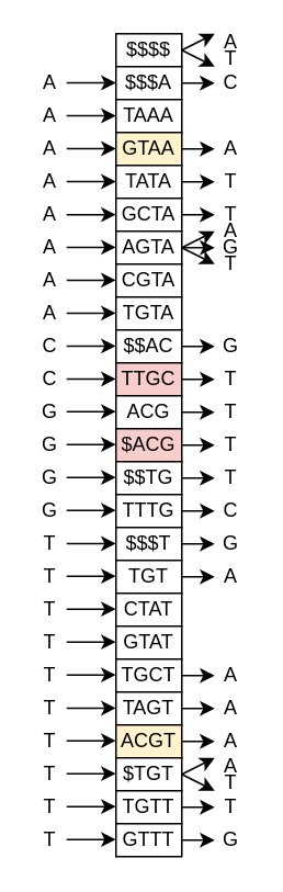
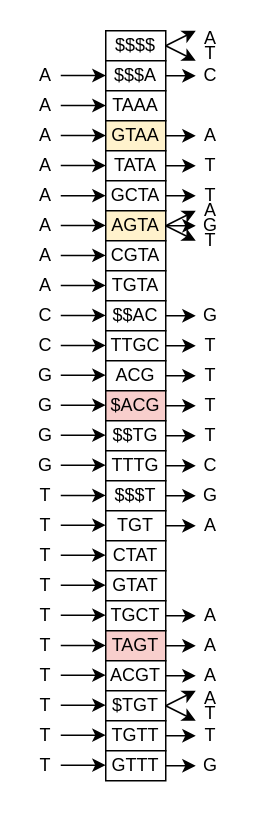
  <mxCell id="0" />
  <mxCell id="1" parent="0" />
  <mxCell id="2" value="$$$$" style="rounded=0;whiteSpace=wrap;html=1;" vertex="1" parent="1"><mxGeometry x="70" y="20" width="40" height="20" as="geometry" /></mxCell>
  <mxCell id="3" style="edgeStyle=orthogonalEdgeStyle;rounded=0;orthogonalLoop=1;jettySize=auto;html=1;" edge="1" parent="1" source="4"><mxGeometry relative="1" as="geometry"><mxPoint x="130" y="50" as="targetPoint" /></mxGeometry></mxCell>
  <mxCell id="4" value="$$$A" style="rounded=0;whiteSpace=wrap;html=1;" vertex="1" parent="1"><mxGeometry x="70" y="40" width="40" height="20" as="geometry" /></mxCell>
  <mxCell id="5" value="TAAA" style="rounded=0;whiteSpace=wrap;html=1;" vertex="1" parent="1"><mxGeometry x="70" y="60" width="40" height="20" as="geometry" /></mxCell>
  <mxCell id="6" style="edgeStyle=orthogonalEdgeStyle;rounded=0;orthogonalLoop=1;jettySize=auto;html=1;" edge="1" parent="1" source="7"><mxGeometry relative="1" as="geometry"><mxPoint x="130" y="90" as="targetPoint" /></mxGeometry></mxCell>
  <mxCell id="7" value="GTAA" style="rounded=0;whiteSpace=wrap;html=1;fillColor=#fff2cc;" vertex="1" parent="1"><mxGeometry x="70" y="80" width="40" height="20" as="geometry" /></mxCell>
  <mxCell id="8" style="edgeStyle=orthogonalEdgeStyle;rounded=0;orthogonalLoop=1;jettySize=auto;html=1;" edge="1" parent="1" source="9"><mxGeometry relative="1" as="geometry"><mxPoint x="130" y="110" as="targetPoint" /></mxGeometry></mxCell>
  <mxCell id="9" value="TATA" style="rounded=0;whiteSpace=wrap;html=1;" vertex="1" parent="1"><mxGeometry x="70" y="100" width="40" height="20" as="geometry" /></mxCell>
  <mxCell id="10" style="edgeStyle=orthogonalEdgeStyle;rounded=0;orthogonalLoop=1;jettySize=auto;html=1;" edge="1" parent="1" source="11"><mxGeometry relative="1" as="geometry"><mxPoint x="130" y="130" as="targetPoint" /></mxGeometry></mxCell>
  <mxCell id="11" value="GCTA" style="rounded=0;whiteSpace=wrap;html=1;" vertex="1" parent="1"><mxGeometry x="70" y="120" width="40" height="20" as="geometry" /></mxCell>
- <mxCell id="12" value="AGTA" style="rounded=0;whiteSpace=wrap;html=1;" vertex="1" parent="1"><mxGeometry x="70" y="140" width="40" height="20" as="geometry" /></mxCell>
+ <mxCell id="12" value="AGTA" style="rounded=0;whiteSpace=wrap;html=1;fillColor=#fff2cc;" vertex="1" parent="1"><mxGeometry x="70" y="140" width="40" height="20" as="geometry" /></mxCell>
  <mxCell id="13" value="CGTA" style="rounded=0;whiteSpace=wrap;html=1;" vertex="1" parent="1"><mxGeometry x="70" y="160" width="40" height="20" as="geometry" /></mxCell>
  <mxCell id="14" value="TGTA" style="rounded=0;whiteSpace=wrap;html=1;" vertex="1" parent="1"><mxGeometry x="70" y="180" width="40" height="20" as="geometry" /></mxCell>
  <mxCell id="15" style="edgeStyle=orthogonalEdgeStyle;rounded=0;orthogonalLoop=1;jettySize=auto;html=1;" edge="1" parent="1" source="16"><mxGeometry relative="1" as="geometry"><mxPoint x="130" y="210" as="targetPoint" /></mxGeometry></mxCell>
  <mxCell id="16" value="$$AC" style="rounded=0;whiteSpace=wrap;html=1;" vertex="1" parent="1"><mxGeometry x="70" y="200" width="40" height="20" as="geometry" /></mxCell>
  <mxCell id="17" style="edgeStyle=orthogonalEdgeStyle;rounded=0;orthogonalLoop=1;jettySize=auto;html=1;" edge="1" parent="1" source="18"><mxGeometry relative="1" as="geometry"><mxPoint x="130" y="230" as="targetPoint" /></mxGeometry></mxCell>
- <mxCell id="18" value="TTGC" style="rounded=0;whiteSpace=wrap;html=1;fillColor=#f8cecc;" vertex="1" parent="1"><mxGeometry x="70" y="220" width="40" height="20" as="geometry" /></mxCell>
+ <mxCell id="18" value="TTGC" style="rounded=0;whiteSpace=wrap;html=1;" vertex="1" parent="1"><mxGeometry x="70" y="220" width="40" height="20" as="geometry" /></mxCell>
  <mxCell id="19" style="edgeStyle=orthogonalEdgeStyle;rounded=0;orthogonalLoop=1;jettySize=auto;html=1;" edge="1" parent="1" source="20"><mxGeometry relative="1" as="geometry"><mxPoint x="130" y="250" as="targetPoint" /></mxGeometry></mxCell>
  <mxCell id="20" value="ACG" style="rounded=0;whiteSpace=wrap;html=1;" vertex="1" parent="1"><mxGeometry x="70" y="240" width="40" height="20" as="geometry" /></mxCell>
  <mxCell id="21" style="edgeStyle=orthogonalEdgeStyle;rounded=0;orthogonalLoop=1;jettySize=auto;html=1;" edge="1" parent="1" source="22"><mxGeometry relative="1" as="geometry"><mxPoint x="130" y="270" as="targetPoint" /></mxGeometry></mxCell>
  <mxCell id="22" value="$ACG" style="rounded=0;whiteSpace=wrap;html=1;fillColor=#f8cecc;" vertex="1" parent="1"><mxGeometry x="70" y="260" width="40" height="20" as="geometry" /></mxCell>
  <mxCell id="23" style="edgeStyle=orthogonalEdgeStyle;rounded=0;orthogonalLoop=1;jettySize=auto;html=1;" edge="1" parent="1" source="24"><mxGeometry relative="1" as="geometry"><mxPoint x="130" y="290" as="targetPoint" /></mxGeometry></mxCell>
  <mxCell id="24" value="$$TG" style="rounded=0;whiteSpace=wrap;html=1;" vertex="1" parent="1"><mxGeometry x="70" y="280" width="40" height="20" as="geometry" /></mxCell>
  <mxCell id="25" style="edgeStyle=orthogonalEdgeStyle;rounded=0;orthogonalLoop=1;jettySize=auto;html=1;" edge="1" parent="1" source="26"><mxGeometry relative="1" as="geometry"><mxPoint x="130" y="310" as="targetPoint" /></mxGeometry></mxCell>
  <mxCell id="26" value="TTTG" style="rounded=0;whiteSpace=wrap;html=1;" vertex="1" parent="1"><mxGeometry x="70" y="300" width="40" height="20" as="geometry" /></mxCell>
  <mxCell id="27" style="edgeStyle=orthogonalEdgeStyle;rounded=0;orthogonalLoop=1;jettySize=auto;html=1;" edge="1" parent="1" source="28"><mxGeometry relative="1" as="geometry"><mxPoint x="130" y="330" as="targetPoint" /></mxGeometry></mxCell>
  <mxCell id="28" value="$$$T" style="rounded=0;whiteSpace=wrap;html=1;" vertex="1" parent="1"><mxGeometry x="70" y="320" width="40" height="20" as="geometry" /></mxCell>
  <mxCell id="29" style="edgeStyle=orthogonalEdgeStyle;rounded=0;orthogonalLoop=1;jettySize=auto;html=1;" edge="1" parent="1" source="30"><mxGeometry relative="1" as="geometry"><mxPoint x="130" y="350" as="targetPoint" /></mxGeometry></mxCell>
  <mxCell id="30" value="TGT" style="rounded=0;whiteSpace=wrap;html=1;" vertex="1" parent="1"><mxGeometry x="70" y="340" width="40" height="20" as="geometry" /></mxCell>
  <mxCell id="31" value="CTAT" style="rounded=0;whiteSpace=wrap;html=1;" vertex="1" parent="1"><mxGeometry x="70" y="360" width="40" height="20" as="geometry" /></mxCell>
  <mxCell id="32" value="GTAT" style="rounded=0;whiteSpace=wrap;html=1;" vertex="1" parent="1"><mxGeometry x="70" y="380" width="40" height="20" as="geometry" /></mxCell>
  <mxCell id="33" style="edgeStyle=orthogonalEdgeStyle;rounded=0;orthogonalLoop=1;jettySize=auto;html=1;" edge="1" parent="1" source="34"><mxGeometry relative="1" as="geometry"><mxPoint x="130" y="410" as="targetPoint" /></mxGeometry></mxCell>
  <mxCell id="34" value="TGCT" style="rounded=0;whiteSpace=wrap;html=1;" vertex="1" parent="1"><mxGeometry x="70" y="400" width="40" height="20" as="geometry" /></mxCell>
  <mxCell id="35" style="edgeStyle=orthogonalEdgeStyle;rounded=0;orthogonalLoop=1;jettySize=auto;html=1;" edge="1" parent="1" source="36"><mxGeometry relative="1" as="geometry"><mxPoint x="130" y="430" as="targetPoint" /></mxGeometry></mxCell>
- <mxCell id="36" value="TAGT" style="rounded=0;whiteSpace=wrap;html=1;" vertex="1" parent="1"><mxGeometry x="70" y="420" width="40" height="20" as="geometry" /></mxCell>
+ <mxCell id="36" value="TAGT" style="rounded=0;whiteSpace=wrap;html=1;fillColor=#f8cecc;" vertex="1" parent="1"><mxGeometry x="70" y="420" width="40" height="20" as="geometry" /></mxCell>
  <mxCell id="37" style="edgeStyle=orthogonalEdgeStyle;rounded=0;orthogonalLoop=1;jettySize=auto;html=1;" edge="1" parent="1" source="38"><mxGeometry relative="1" as="geometry"><mxPoint x="130" y="450" as="targetPoint" /></mxGeometry></mxCell>
- <mxCell id="38" value="ACGT" style="rounded=0;whiteSpace=wrap;html=1;fillColor=#fff2cc;" vertex="1" parent="1"><mxGeometry x="70" y="440" width="40" height="20" as="geometry" /></mxCell>
+ <mxCell id="38" value="ACGT" style="rounded=0;whiteSpace=wrap;html=1;" vertex="1" parent="1"><mxGeometry x="70" y="440" width="40" height="20" as="geometry" /></mxCell>
  <mxCell id="39" value="$TGT" style="rounded=0;whiteSpace=wrap;html=1;" vertex="1" parent="1"><mxGeometry x="70" y="460" width="40" height="20" as="geometry" /></mxCell>
  <mxCell id="40" style="edgeStyle=orthogonalEdgeStyle;rounded=0;orthogonalLoop=1;jettySize=auto;html=1;" edge="1" parent="1" source="41"><mxGeometry relative="1" as="geometry"><mxPoint x="130" y="490" as="targetPoint" /></mxGeometry></mxCell>
  <mxCell id="41" value="TGTT" style="rounded=0;whiteSpace=wrap;html=1;" vertex="1" parent="1"><mxGeometry x="70" y="480" width="40" height="20" as="geometry" /></mxCell>
  <mxCell id="42" style="edgeStyle=orthogonalEdgeStyle;rounded=0;orthogonalLoop=1;jettySize=auto;html=1;" edge="1" parent="1" source="43"><mxGeometry relative="1" as="geometry"><mxPoint x="130" y="510" as="targetPoint" /></mxGeometry></mxCell>
  <mxCell id="43" value="GTTT" style="rounded=0;whiteSpace=wrap;html=1;" vertex="1" parent="1"><mxGeometry x="70" y="500" width="40" height="20" as="geometry" /></mxCell>
  <mxCell id="44" value="" style="endArrow=classic;html=1;rounded=0;" edge="1" parent="1"><mxGeometry width="50" height="50" relative="1" as="geometry"><mxPoint x="40" y="49.83" as="sourcePoint" /><mxPoint x="70" y="49.83" as="targetPoint" /></mxGeometry></mxCell>
  <mxCell id="45" value="" style="endArrow=classic;html=1;rounded=0;" edge="1" parent="1"><mxGeometry width="50" height="50" relative="1" as="geometry"><mxPoint x="40" y="69.83" as="sourcePoint" /><mxPoint x="70" y="69.83" as="targetPoint" /></mxGeometry></mxCell>
  <mxCell id="46" value="" style="endArrow=classic;html=1;rounded=0;" edge="1" parent="1"><mxGeometry width="50" height="50" relative="1" as="geometry"><mxPoint x="40" y="89.83" as="sourcePoint" /><mxPoint x="70" y="89.83" as="targetPoint" /></mxGeometry></mxCell>
  <mxCell id="47" value="" style="endArrow=classic;html=1;rounded=0;" edge="1" parent="1"><mxGeometry width="50" height="50" relative="1" as="geometry"><mxPoint x="40" y="109.83" as="sourcePoint" /><mxPoint x="70" y="109.83" as="targetPoint" /></mxGeometry></mxCell>
  <mxCell id="48" value="" style="endArrow=classic;html=1;rounded=0;" edge="1" parent="1"><mxGeometry width="50" height="50" relative="1" as="geometry"><mxPoint x="40" y="129.92" as="sourcePoint" /><mxPoint x="70" y="129.92" as="targetPoint" /></mxGeometry></mxCell>
  <mxCell id="49" value="" style="endArrow=classic;html=1;rounded=0;" edge="1" parent="1"><mxGeometry width="50" height="50" relative="1" as="geometry"><mxPoint x="40" y="149.75" as="sourcePoint" /><mxPoint x="70" y="149.75" as="targetPoint" /></mxGeometry></mxCell>
  <mxCell id="50" value="" style="endArrow=classic;html=1;rounded=0;" edge="1" parent="1"><mxGeometry width="50" height="50" relative="1" as="geometry"><mxPoint x="40" y="169.75" as="sourcePoint" /><mxPoint x="70" y="169.75" as="targetPoint" /></mxGeometry></mxCell>
  <mxCell id="51" value="" style="endArrow=classic;html=1;rounded=0;" edge="1" parent="1"><mxGeometry width="50" height="50" relative="1" as="geometry"><mxPoint x="40" y="189.75" as="sourcePoint" /><mxPoint x="70" y="189.75" as="targetPoint" /></mxGeometry></mxCell>
  <mxCell id="52" value="" style="endArrow=classic;html=1;rounded=0;" edge="1" parent="1"><mxGeometry width="50" height="50" relative="1" as="geometry"><mxPoint x="40" y="209.75" as="sourcePoint" /><mxPoint x="70" y="209.75" as="targetPoint" /></mxGeometry></mxCell>
  <mxCell id="53" value="" style="endArrow=classic;html=1;rounded=0;" edge="1" parent="1"><mxGeometry width="50" height="50" relative="1" as="geometry"><mxPoint x="40" y="229.8" as="sourcePoint" /><mxPoint x="70" y="229.8" as="targetPoint" /></mxGeometry></mxCell>
  <mxCell id="54" value="" style="endArrow=classic;html=1;rounded=0;" edge="1" parent="1"><mxGeometry width="50" height="50" relative="1" as="geometry"><mxPoint x="40" y="249.63" as="sourcePoint" /><mxPoint x="70" y="249.63" as="targetPoint" /></mxGeometry></mxCell>
  <mxCell id="55" value="" style="endArrow=classic;html=1;rounded=0;" edge="1" parent="1"><mxGeometry width="50" height="50" relative="1" as="geometry"><mxPoint x="40" y="269.63" as="sourcePoint" /><mxPoint x="70" y="269.63" as="targetPoint" /></mxGeometry></mxCell>
  <mxCell id="56" value="" style="endArrow=classic;html=1;rounded=0;" edge="1" parent="1"><mxGeometry width="50" height="50" relative="1" as="geometry"><mxPoint x="40" y="289.63" as="sourcePoint" /><mxPoint x="70" y="289.63" as="targetPoint" /></mxGeometry></mxCell>
  <mxCell id="57" value="" style="endArrow=classic;html=1;rounded=0;" edge="1" parent="1"><mxGeometry width="50" height="50" relative="1" as="geometry"><mxPoint x="40" y="309.63" as="sourcePoint" /><mxPoint x="70" y="309.63" as="targetPoint" /></mxGeometry></mxCell>
  <mxCell id="58" value="" style="endArrow=classic;html=1;rounded=0;" edge="1" parent="1"><mxGeometry width="50" height="50" relative="1" as="geometry"><mxPoint x="40" y="329.8" as="sourcePoint" /><mxPoint x="70" y="329.8" as="targetPoint" /></mxGeometry></mxCell>
  <mxCell id="59" value="" style="endArrow=classic;html=1;rounded=0;" edge="1" parent="1"><mxGeometry width="50" height="50" relative="1" as="geometry"><mxPoint x="40" y="349.63" as="sourcePoint" /><mxPoint x="70" y="349.63" as="targetPoint" /></mxGeometry></mxCell>
  <mxCell id="60" value="" style="endArrow=classic;html=1;rounded=0;" edge="1" parent="1"><mxGeometry width="50" height="50" relative="1" as="geometry"><mxPoint x="40" y="369.63" as="sourcePoint" /><mxPoint x="70" y="369.63" as="targetPoint" /></mxGeometry></mxCell>
  <mxCell id="61" value="" style="endArrow=classic;html=1;rounded=0;" edge="1" parent="1"><mxGeometry width="50" height="50" relative="1" as="geometry"><mxPoint x="40" y="389.63" as="sourcePoint" /><mxPoint x="70" y="389.63" as="targetPoint" /></mxGeometry></mxCell>
  <mxCell id="62" value="" style="endArrow=classic;html=1;rounded=0;" edge="1" parent="1"><mxGeometry width="50" height="50" relative="1" as="geometry"><mxPoint x="40" y="409.63" as="sourcePoint" /><mxPoint x="70" y="409.63" as="targetPoint" /></mxGeometry></mxCell>
  <mxCell id="63" value="" style="endArrow=classic;html=1;rounded=0;" edge="1" parent="1"><mxGeometry width="50" height="50" relative="1" as="geometry"><mxPoint x="40" y="429.8" as="sourcePoint" /><mxPoint x="70" y="429.8" as="targetPoint" /></mxGeometry></mxCell>
  <mxCell id="64" value="" style="endArrow=classic;html=1;rounded=0;" edge="1" parent="1"><mxGeometry width="50" height="50" relative="1" as="geometry"><mxPoint x="40" y="449.63" as="sourcePoint" /><mxPoint x="70" y="449.63" as="targetPoint" /></mxGeometry></mxCell>
  <mxCell id="65" value="" style="endArrow=classic;html=1;rounded=0;" edge="1" parent="1"><mxGeometry width="50" height="50" relative="1" as="geometry"><mxPoint x="40" y="469.63" as="sourcePoint" /><mxPoint x="70" y="469.63" as="targetPoint" /></mxGeometry></mxCell>
  <mxCell id="66" value="" style="endArrow=classic;html=1;rounded=0;" edge="1" parent="1"><mxGeometry width="50" height="50" relative="1" as="geometry"><mxPoint x="40" y="489.63" as="sourcePoint" /><mxPoint x="70" y="489.63" as="targetPoint" /></mxGeometry></mxCell>
  <mxCell id="67" value="" style="endArrow=classic;html=1;rounded=0;" edge="1" parent="1"><mxGeometry width="50" height="50" relative="1" as="geometry"><mxPoint x="40" y="509.63" as="sourcePoint" /><mxPoint x="70" y="509.63" as="targetPoint" /></mxGeometry></mxCell>
  <mxCell id="68" value="" style="endArrow=classic;html=1;rounded=0;" edge="1" parent="1"><mxGeometry width="50" height="50" relative="1" as="geometry"><mxPoint x="110" y="30" as="sourcePoint" /><mxPoint x="130" y="20" as="targetPoint" /></mxGeometry></mxCell>
  <mxCell id="69" value="" style="endArrow=classic;html=1;rounded=0;" edge="1" parent="1"><mxGeometry width="50" height="50" relative="1" as="geometry"><mxPoint x="110" y="30" as="sourcePoint" /><mxPoint x="130" y="40" as="targetPoint" /></mxGeometry></mxCell>
  <mxCell id="70" value="" style="endArrow=classic;html=1;rounded=0;" edge="1" parent="1"><mxGeometry width="50" height="50" relative="1" as="geometry"><mxPoint x="110" y="150" as="sourcePoint" /><mxPoint x="130" y="140" as="targetPoint" /></mxGeometry></mxCell>
  <mxCell id="71" value="" style="endArrow=classic;html=1;rounded=0;exitX=1;exitY=0.5;exitDx=0;exitDy=0;" edge="1" parent="1" source="12"><mxGeometry width="50" height="50" relative="1" as="geometry"><mxPoint x="140" y="210" as="sourcePoint" /><mxPoint x="130" y="150" as="targetPoint" /></mxGeometry></mxCell>
  <mxCell id="72" value="" style="endArrow=classic;html=1;rounded=0;" edge="1" parent="1"><mxGeometry width="50" height="50" relative="1" as="geometry"><mxPoint x="110" y="150" as="sourcePoint" /><mxPoint x="130" y="160" as="targetPoint" /></mxGeometry></mxCell>
  <mxCell id="73" value="" style="endArrow=classic;html=1;rounded=0;" edge="1" parent="1"><mxGeometry width="50" height="50" relative="1" as="geometry"><mxPoint x="110" y="470" as="sourcePoint" /><mxPoint x="130" y="460" as="targetPoint" /></mxGeometry></mxCell>
  <mxCell id="74" value="" style="endArrow=classic;html=1;rounded=0;exitX=1;exitY=0.5;exitDx=0;exitDy=0;" edge="1" parent="1" source="39"><mxGeometry width="50" height="50" relative="1" as="geometry"><mxPoint x="130" y="475" as="sourcePoint" /><mxPoint x="130" y="480" as="targetPoint" /></mxGeometry></mxCell>
  <mxCell id="75" value="A" style="text;html=1;align=center;verticalAlign=middle;whiteSpace=wrap;rounded=0;" vertex="1" parent="1"><mxGeometry x="130" y="20" width="20" height="10" as="geometry" /></mxCell>
  <mxCell id="76" value="T" style="text;html=1;align=center;verticalAlign=middle;whiteSpace=wrap;rounded=0;" vertex="1" parent="1"><mxGeometry x="130" y="30" width="20" height="10" as="geometry" /></mxCell>
  <mxCell id="77" value="C" style="text;html=1;align=center;verticalAlign=middle;whiteSpace=wrap;rounded=0;" vertex="1" parent="1"><mxGeometry x="130" y="45" width="20" height="10" as="geometry" /></mxCell>
  <mxCell id="78" value="A" style="text;html=1;align=center;verticalAlign=middle;whiteSpace=wrap;rounded=0;" vertex="1" parent="1"><mxGeometry x="130" y="85" width="20" height="10" as="geometry" /></mxCell>
  <mxCell id="79" value="T" style="text;html=1;align=center;verticalAlign=middle;whiteSpace=wrap;rounded=0;" vertex="1" parent="1"><mxGeometry x="130" y="105" width="20" height="10" as="geometry" /></mxCell>
  <mxCell id="80" value="T" style="text;html=1;align=center;verticalAlign=middle;whiteSpace=wrap;rounded=0;" vertex="1" parent="1"><mxGeometry x="130" y="125" width="20" height="10" as="geometry" /></mxCell>
  <mxCell id="81" value="A" style="text;html=1;align=center;verticalAlign=middle;whiteSpace=wrap;rounded=0;" vertex="1" parent="1"><mxGeometry x="130" y="135" width="20" height="10" as="geometry" /></mxCell>
  <mxCell id="82" value="G" style="text;html=1;align=center;verticalAlign=middle;whiteSpace=wrap;rounded=0;" vertex="1" parent="1"><mxGeometry x="130" y="145" width="20" height="10" as="geometry" /></mxCell>
  <mxCell id="83" value="T" style="text;html=1;align=center;verticalAlign=middle;whiteSpace=wrap;rounded=0;" vertex="1" parent="1"><mxGeometry x="130" y="155" width="20" height="10" as="geometry" /></mxCell>
  <mxCell id="84" value="G" style="text;html=1;align=center;verticalAlign=middle;whiteSpace=wrap;rounded=0;" vertex="1" parent="1"><mxGeometry x="130" y="205" width="20" height="10" as="geometry" /></mxCell>
  <mxCell id="85" value="T" style="text;html=1;align=center;verticalAlign=middle;whiteSpace=wrap;rounded=0;" vertex="1" parent="1"><mxGeometry x="130" y="225" width="20" height="10" as="geometry" /></mxCell>
  <mxCell id="86" value="T" style="text;html=1;align=center;verticalAlign=middle;whiteSpace=wrap;rounded=0;" vertex="1" parent="1"><mxGeometry x="130" y="245" width="20" height="10" as="geometry" /></mxCell>
  <mxCell id="87" value="T" style="text;html=1;align=center;verticalAlign=middle;whiteSpace=wrap;rounded=0;" vertex="1" parent="1"><mxGeometry x="130" y="265" width="20" height="10" as="geometry" /></mxCell>
  <mxCell id="88" value="T" style="text;html=1;align=center;verticalAlign=middle;whiteSpace=wrap;rounded=0;" vertex="1" parent="1"><mxGeometry x="130" y="285" width="20" height="10" as="geometry" /></mxCell>
  <mxCell id="89" value="C" style="text;html=1;align=center;verticalAlign=middle;whiteSpace=wrap;rounded=0;" vertex="1" parent="1"><mxGeometry x="130" y="305" width="20" height="10" as="geometry" /></mxCell>
  <mxCell id="90" value="G" style="text;html=1;align=center;verticalAlign=middle;whiteSpace=wrap;rounded=0;" vertex="1" parent="1"><mxGeometry x="130" y="325" width="20" height="10" as="geometry" /></mxCell>
  <mxCell id="91" value="A" style="text;html=1;align=center;verticalAlign=middle;whiteSpace=wrap;rounded=0;" vertex="1" parent="1"><mxGeometry x="130" y="345" width="20" height="10" as="geometry" /></mxCell>
  <mxCell id="92" value="A" style="text;html=1;align=center;verticalAlign=middle;whiteSpace=wrap;rounded=0;" vertex="1" parent="1"><mxGeometry x="130" y="405" width="20" height="10" as="geometry" /></mxCell>
  <mxCell id="93" value="A" style="text;html=1;align=center;verticalAlign=middle;whiteSpace=wrap;rounded=0;" vertex="1" parent="1"><mxGeometry x="130" y="425" width="20" height="10" as="geometry" /></mxCell>
  <mxCell id="94" value="A" style="text;html=1;align=center;verticalAlign=middle;whiteSpace=wrap;rounded=0;" vertex="1" parent="1"><mxGeometry x="130" y="445" width="20" height="10" as="geometry" /></mxCell>
  <mxCell id="95" value="A" style="text;html=1;align=center;verticalAlign=middle;whiteSpace=wrap;rounded=0;" vertex="1" parent="1"><mxGeometry x="130" y="460" width="20" height="10" as="geometry" /></mxCell>
  <mxCell id="96" value="T" style="text;html=1;align=center;verticalAlign=middle;whiteSpace=wrap;rounded=0;" vertex="1" parent="1"><mxGeometry x="130" y="470" width="20" height="10" as="geometry" /></mxCell>
  <mxCell id="97" value="T" style="text;html=1;align=center;verticalAlign=middle;whiteSpace=wrap;rounded=0;" vertex="1" parent="1"><mxGeometry x="130" y="485" width="20" height="10" as="geometry" /></mxCell>
  <mxCell id="98" value="G" style="text;html=1;align=center;verticalAlign=middle;whiteSpace=wrap;rounded=0;" vertex="1" parent="1"><mxGeometry x="130" y="505" width="20" height="10" as="geometry" /></mxCell>
  <mxCell id="99" value="A" style="text;html=1;align=center;verticalAlign=middle;whiteSpace=wrap;rounded=0;" vertex="1" parent="1"><mxGeometry x="20" y="45" width="20" height="10" as="geometry" /></mxCell>
  <mxCell id="100" value="A" style="text;html=1;align=center;verticalAlign=middle;whiteSpace=wrap;rounded=0;" vertex="1" parent="1"><mxGeometry x="20" y="65" width="20" height="10" as="geometry" /></mxCell>
  <mxCell id="101" value="A" style="text;html=1;align=center;verticalAlign=middle;whiteSpace=wrap;rounded=0;" vertex="1" parent="1"><mxGeometry x="20" y="85" width="20" height="10" as="geometry" /></mxCell>
  <mxCell id="102" value="A" style="text;html=1;align=center;verticalAlign=middle;whiteSpace=wrap;rounded=0;" vertex="1" parent="1"><mxGeometry x="20" y="105" width="20" height="10" as="geometry" /></mxCell>
  <mxCell id="103" value="A" style="text;html=1;align=center;verticalAlign=middle;whiteSpace=wrap;rounded=0;" vertex="1" parent="1"><mxGeometry x="20" y="125" width="20" height="10" as="geometry" /></mxCell>
  <mxCell id="104" value="A" style="text;html=1;align=center;verticalAlign=middle;whiteSpace=wrap;rounded=0;" vertex="1" parent="1"><mxGeometry x="20" y="145" width="20" height="10" as="geometry" /></mxCell>
  <mxCell id="105" value="A" style="text;html=1;align=center;verticalAlign=middle;whiteSpace=wrap;rounded=0;" vertex="1" parent="1"><mxGeometry x="20" y="165" width="20" height="10" as="geometry" /></mxCell>
  <mxCell id="106" value="A" style="text;html=1;align=center;verticalAlign=middle;whiteSpace=wrap;rounded=0;" vertex="1" parent="1"><mxGeometry x="20" y="185" width="20" height="10" as="geometry" /></mxCell>
  <mxCell id="107" value="C" style="text;html=1;align=center;verticalAlign=middle;whiteSpace=wrap;rounded=0;" vertex="1" parent="1"><mxGeometry x="20" y="205" width="20" height="10" as="geometry" /></mxCell>
  <mxCell id="108" value="C" style="text;html=1;align=center;verticalAlign=middle;whiteSpace=wrap;rounded=0;" vertex="1" parent="1"><mxGeometry x="20" y="225" width="20" height="10" as="geometry" /></mxCell>
  <mxCell id="109" value="G" style="text;html=1;align=center;verticalAlign=middle;whiteSpace=wrap;rounded=0;" vertex="1" parent="1"><mxGeometry x="20" y="245" width="20" height="10" as="geometry" /></mxCell>
  <mxCell id="110" value="G" style="text;html=1;align=center;verticalAlign=middle;whiteSpace=wrap;rounded=0;" vertex="1" parent="1"><mxGeometry x="20" y="265" width="20" height="10" as="geometry" /></mxCell>
  <mxCell id="111" value="G" style="text;html=1;align=center;verticalAlign=middle;whiteSpace=wrap;rounded=0;" vertex="1" parent="1"><mxGeometry x="20" y="285" width="20" height="10" as="geometry" /></mxCell>
  <mxCell id="112" value="G" style="text;html=1;align=center;verticalAlign=middle;whiteSpace=wrap;rounded=0;" vertex="1" parent="1"><mxGeometry x="20" y="305" width="20" height="10" as="geometry" /></mxCell>
  <mxCell id="113" value="T" style="text;html=1;align=center;verticalAlign=middle;whiteSpace=wrap;rounded=0;" vertex="1" parent="1"><mxGeometry x="20" y="325" width="20" height="10" as="geometry" /></mxCell>
  <mxCell id="114" value="T" style="text;html=1;align=center;verticalAlign=middle;whiteSpace=wrap;rounded=0;" vertex="1" parent="1"><mxGeometry x="20" y="345" width="20" height="10" as="geometry" /></mxCell>
  <mxCell id="115" value="T" style="text;html=1;align=center;verticalAlign=middle;whiteSpace=wrap;rounded=0;" vertex="1" parent="1"><mxGeometry x="20" y="365" width="20" height="10" as="geometry" /></mxCell>
  <mxCell id="116" value="T" style="text;html=1;align=center;verticalAlign=middle;whiteSpace=wrap;rounded=0;" vertex="1" parent="1"><mxGeometry x="20" y="385" width="20" height="10" as="geometry" /></mxCell>
  <mxCell id="117" value="T" style="text;html=1;align=center;verticalAlign=middle;whiteSpace=wrap;rounded=0;" vertex="1" parent="1"><mxGeometry x="20" y="405" width="20" height="10" as="geometry" /></mxCell>
  <mxCell id="118" value="T" style="text;html=1;align=center;verticalAlign=middle;whiteSpace=wrap;rounded=0;" vertex="1" parent="1"><mxGeometry x="20" y="425" width="20" height="10" as="geometry" /></mxCell>
  <mxCell id="119" value="T" style="text;html=1;align=center;verticalAlign=middle;whiteSpace=wrap;rounded=0;" vertex="1" parent="1"><mxGeometry x="20" y="445" width="20" height="10" as="geometry" /></mxCell>
  <mxCell id="120" value="T" style="text;html=1;align=center;verticalAlign=middle;whiteSpace=wrap;rounded=0;" vertex="1" parent="1"><mxGeometry x="20" y="465" width="20" height="10" as="geometry" /></mxCell>
  <mxCell id="121" value="T" style="text;html=1;align=center;verticalAlign=middle;whiteSpace=wrap;rounded=0;" vertex="1" parent="1"><mxGeometry x="20" y="485" width="20" height="10" as="geometry" /></mxCell>
  <mxCell id="122" value="T" style="text;html=1;align=center;verticalAlign=middle;whiteSpace=wrap;rounded=0;" vertex="1" parent="1"><mxGeometry x="20" y="505" width="20" height="10" as="geometry" /></mxCell>
